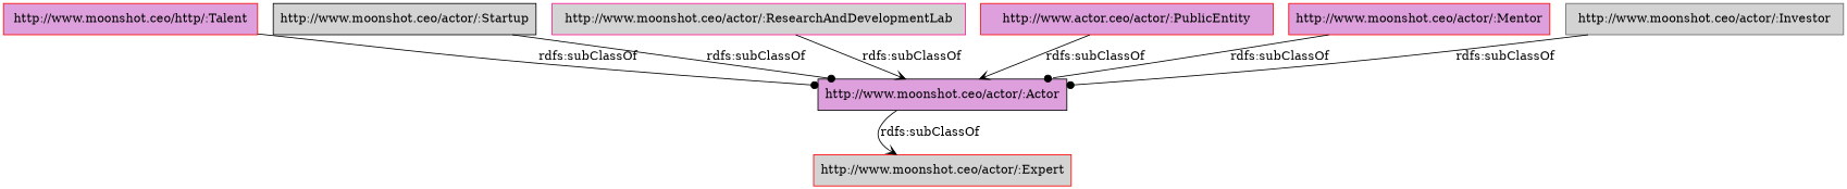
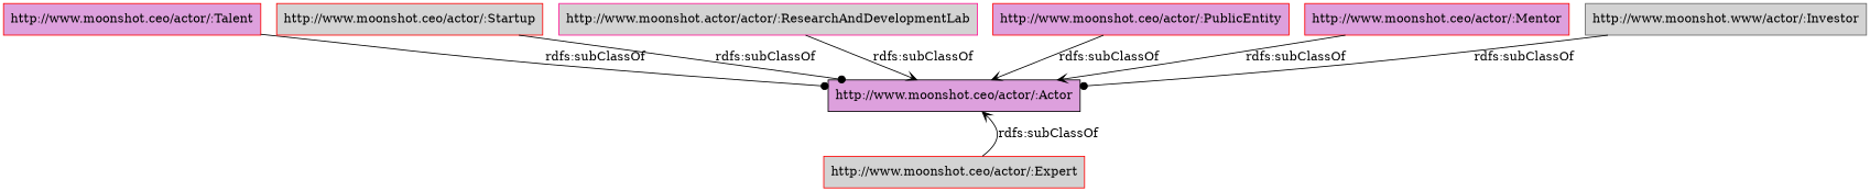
  digraph {
    rankdir=TB
    node [color=red fillcolor=plum shape=rectangle style=filled]
    edge [arrowhead=vee]
    "http://www.moonshot.ceo/actor/:Actor" [color=black]
-   "http://www.moonshot.ceo/actor/:Talent" [label="http://www.moonshot.ceo/http/:Talent"]
-   "http://www.moonshot.ceo/actor/:Startup" [color=black fillcolor=lightgrey]
-   "http://www.moonshot.ceo/actor/:ResearchAndDevelopmentLab" [color=deeppink fillcolor=lightgrey]
-   "http://www.moonshot.ceo/actor/:PublicEntity" [label="http://www.actor.ceo/actor/:PublicEntity"]
+   "http://www.moonshot.ceo/actor/:Talent"
+   "http://www.moonshot.ceo/actor/:Startup" [fillcolor=lightgrey]
+   "http://www.moonshot.ceo/actor/:ResearchAndDevelopmentLab" [color=deeppink fillcolor=lightgrey label="http://www.moonshot.actor/actor/:ResearchAndDevelopmentLab"]
+   "http://www.moonshot.ceo/actor/:PublicEntity"
    "http://www.moonshot.ceo/actor/:Mentor"
-   "http://www.moonshot.ceo/actor/:Investor" [color=gray40 fillcolor=lightgrey]
+   "http://www.moonshot.ceo/actor/:Investor" [color=gray40 fillcolor=lightgrey label="http://www.moonshot.www/actor/:Investor"]
    "http://www.moonshot.ceo/actor/:Expert" [fillcolor=lightgrey]
    "http://www.moonshot.ceo/actor/:Talent" -> "http://www.moonshot.ceo/actor/:Actor" [arrowhead=dot label="rdfs:subClassOf"]
    "http://www.moonshot.ceo/actor/:Startup" -> "http://www.moonshot.ceo/actor/:Actor" [arrowhead=dot label="rdfs:subClassOf"]
    "http://www.moonshot.ceo/actor/:ResearchAndDevelopmentLab" -> "http://www.moonshot.ceo/actor/:Actor" [label="rdfs:subClassOf"]
    "http://www.moonshot.ceo/actor/:PublicEntity" -> "http://www.moonshot.ceo/actor/:Actor" [label="rdfs:subClassOf"]
-   "http://www.moonshot.ceo/actor/:Mentor" -> "http://www.moonshot.ceo/actor/:Actor" [arrowhead=dot label="rdfs:subClassOf"]
+   "http://www.moonshot.ceo/actor/:Mentor" -> "http://www.moonshot.ceo/actor/:Actor" [label="rdfs:subClassOf"]
    "http://www.moonshot.ceo/actor/:Investor" -> "http://www.moonshot.ceo/actor/:Actor" [arrowhead=dot label="rdfs:subClassOf"]
-   "http://www.moonshot.ceo/actor/:Actor" -> "http://www.moonshot.ceo/actor/:Expert" [label="rdfs:subClassOf"]
+   "http://www.moonshot.ceo/actor/:Expert" -> "http://www.moonshot.ceo/actor/:Actor" [label="rdfs:subClassOf"]
  }
